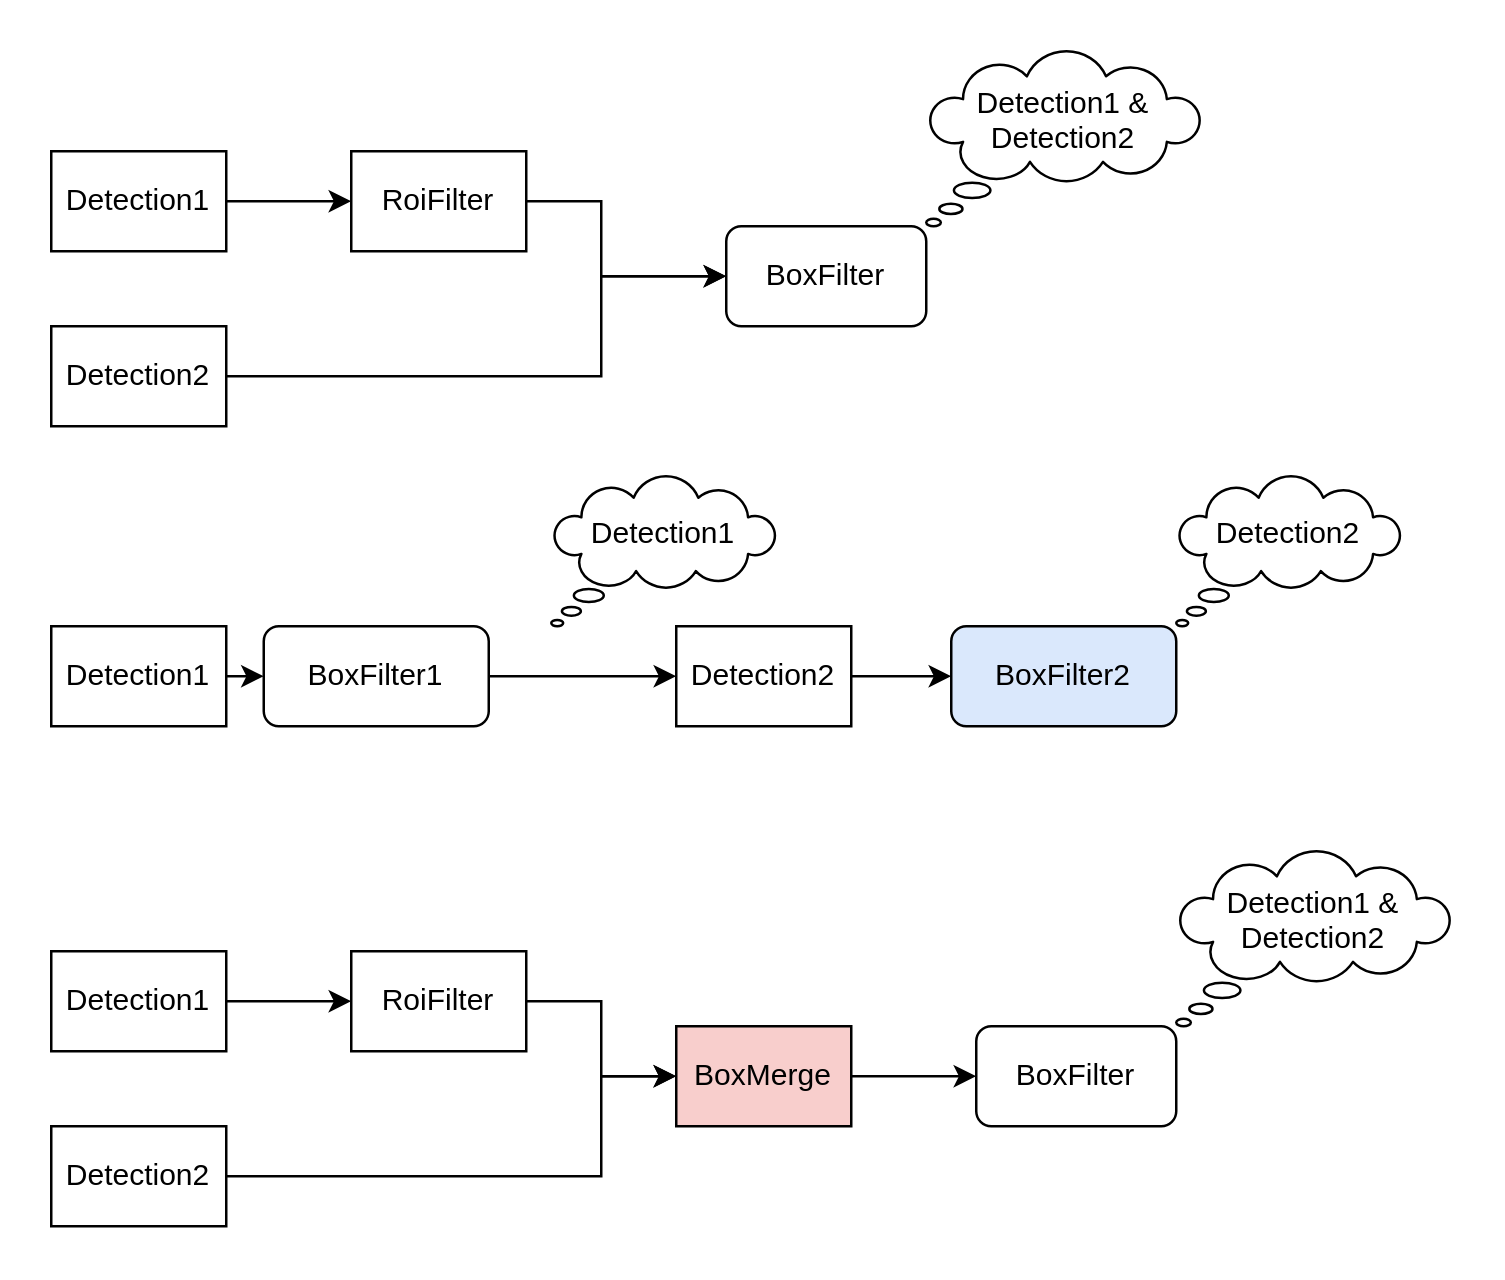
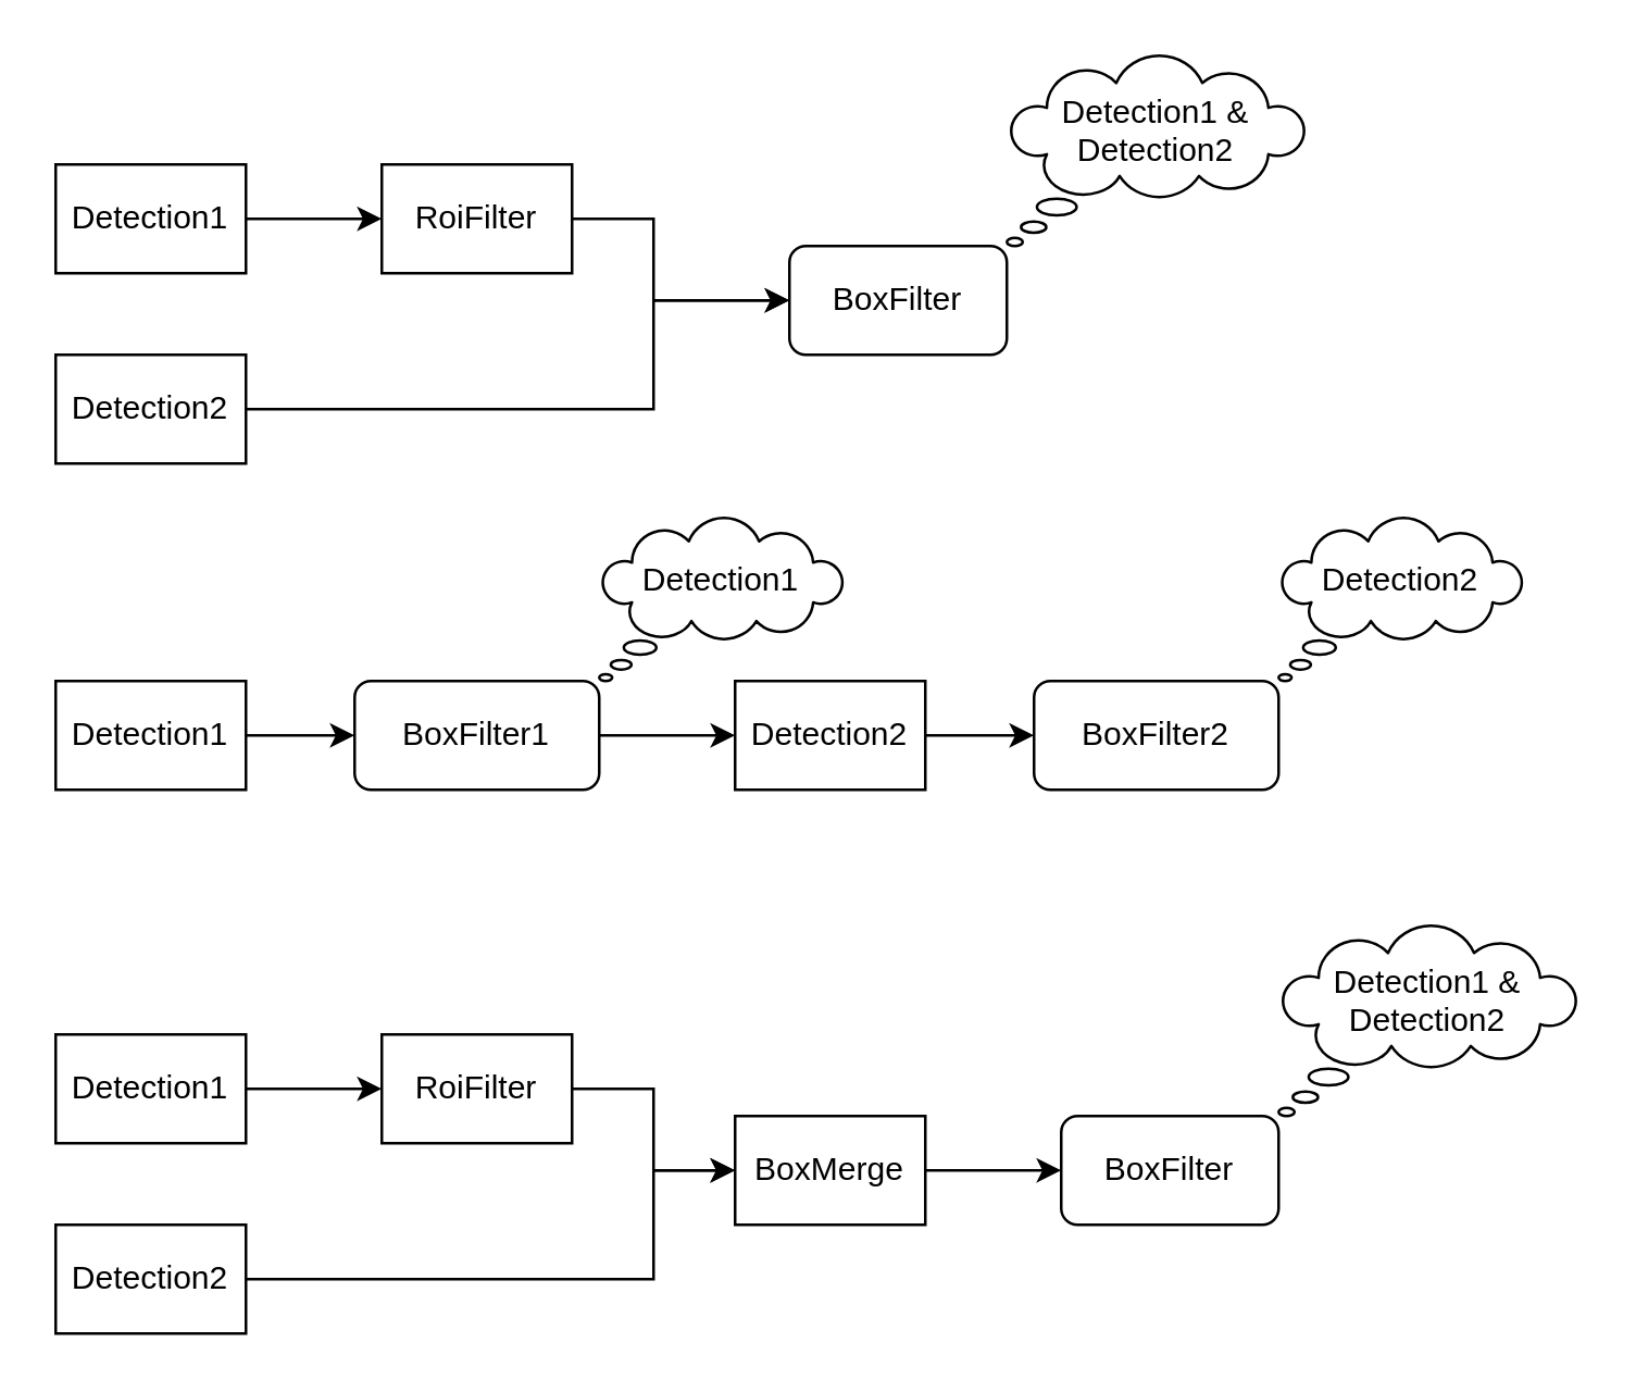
  <mxCell id="0" />
  <mxCell id="1" parent="0" />
  <mxCell id="2" style="edgeStyle=orthogonalEdgeStyle;rounded=0;orthogonalLoop=1;jettySize=auto;html=1;exitX=1;exitY=0.5;exitDx=0;exitDy=0;entryX=0;entryY=0.5;entryDx=0;entryDy=0;" edge="1" parent="1" source="3" target="7"><mxGeometry relative="1" as="geometry" /></mxCell>
  <mxCell id="3" value="Detection1" style="rounded=0;whiteSpace=wrap;html=1;" vertex="1" parent="1"><mxGeometry x="20" y="60" width="70" height="40" as="geometry" /></mxCell>
  <mxCell id="4" style="edgeStyle=orthogonalEdgeStyle;rounded=0;orthogonalLoop=1;jettySize=auto;html=1;exitX=1;exitY=0.5;exitDx=0;exitDy=0;entryX=0;entryY=0.5;entryDx=0;entryDy=0;" edge="1" parent="1" source="5" target="8"><mxGeometry relative="1" as="geometry"><mxPoint x="280" y="110" as="targetPoint" /><Array as="points"><mxPoint x="240" y="150" /><mxPoint x="240" y="110" /></Array></mxGeometry></mxCell>
  <mxCell id="5" value="Detection2" style="rounded=0;whiteSpace=wrap;html=1;" vertex="1" parent="1"><mxGeometry x="20" y="130" width="70" height="40" as="geometry" /></mxCell>
  <mxCell id="6" style="edgeStyle=orthogonalEdgeStyle;rounded=0;orthogonalLoop=1;jettySize=auto;html=1;exitX=1;exitY=0.5;exitDx=0;exitDy=0;" edge="1" parent="1" source="7" target="8"><mxGeometry relative="1" as="geometry"><Array as="points"><mxPoint x="240" y="80" /><mxPoint x="240" y="110" /></Array></mxGeometry></mxCell>
  <mxCell id="7" value="RoiFilter" style="rounded=0;whiteSpace=wrap;html=1;" vertex="1" parent="1"><mxGeometry x="140" y="60" width="70" height="40" as="geometry" /></mxCell>
  <mxCell id="8" value="BoxFilter" style="rounded=1;whiteSpace=wrap;html=1;" vertex="1" parent="1"><mxGeometry x="290" y="90" width="80" height="40" as="geometry" /></mxCell>
  <mxCell id="9" value="Detection1 &amp;amp; Detection2&lt;br&gt;&amp;nbsp;&amp;nbsp;" style="whiteSpace=wrap;html=1;shape=mxgraph.basic.cloud_callout" vertex="1" parent="1"><mxGeometry x="370" y="20" width="110" height="70" as="geometry" /></mxCell>
  <mxCell id="10" style="edgeStyle=orthogonalEdgeStyle;rounded=0;orthogonalLoop=1;jettySize=auto;html=1;exitX=1;exitY=0.5;exitDx=0;exitDy=0;entryX=0;entryY=0.5;entryDx=0;entryDy=0;" edge="1" parent="1" source="11" target="13"><mxGeometry relative="1" as="geometry" /></mxCell>
  <mxCell id="11" value="&lt;span&gt;Detection1&lt;/span&gt;" style="rounded=0;whiteSpace=wrap;html=1;" vertex="1" parent="1"><mxGeometry x="20" y="250" width="70" height="40" as="geometry" /></mxCell>
  <mxCell id="12" style="edgeStyle=orthogonalEdgeStyle;rounded=0;orthogonalLoop=1;jettySize=auto;html=1;exitX=1;exitY=0.5;exitDx=0;exitDy=0;entryX=0;entryY=0.5;entryDx=0;entryDy=0;" edge="1" parent="1" source="13" target="15"><mxGeometry relative="1" as="geometry" /></mxCell>
- <mxCell id="13" value="BoxFilter1" style="rounded=1;whiteSpace=wrap;html=1;" vertex="1" parent="1"><mxGeometry x="105" y="250" width="90" height="40" as="geometry" /></mxCell>
+ <mxCell id="13" value="BoxFilter1" style="rounded=1;whiteSpace=wrap;html=1;" vertex="1" parent="1"><mxGeometry x="130" y="250" width="90" height="40" as="geometry" /></mxCell>
  <mxCell id="14" style="edgeStyle=orthogonalEdgeStyle;rounded=0;orthogonalLoop=1;jettySize=auto;html=1;entryX=0;entryY=0.5;entryDx=0;entryDy=0;" edge="1" parent="1" source="15" target="16"><mxGeometry relative="1" as="geometry" /></mxCell>
  <mxCell id="15" value="Detection2" style="rounded=0;whiteSpace=wrap;html=1;" vertex="1" parent="1"><mxGeometry x="270" y="250" width="70" height="40" as="geometry" /></mxCell>
- <mxCell id="16" value="BoxFilter2" style="rounded=1;whiteSpace=wrap;html=1;fillColor=#dae8fc;" vertex="1" parent="1"><mxGeometry x="380" y="250" width="90" height="40" as="geometry" /></mxCell>
+ <mxCell id="16" value="BoxFilter2" style="rounded=1;whiteSpace=wrap;html=1;" vertex="1" parent="1"><mxGeometry x="380" y="250" width="90" height="40" as="geometry" /></mxCell>
  <mxCell id="17" value="Detection2&lt;br&gt;&amp;nbsp;&amp;nbsp;" style="whiteSpace=wrap;html=1;shape=mxgraph.basic.cloud_callout" vertex="1" parent="1"><mxGeometry x="470" y="190" width="90" height="60" as="geometry" /></mxCell>
  <mxCell id="18" value="Detection1&lt;br&gt;&amp;nbsp;" style="whiteSpace=wrap;html=1;shape=mxgraph.basic.cloud_callout" vertex="1" parent="1"><mxGeometry x="220" y="190" width="90" height="60" as="geometry" /></mxCell>
  <mxCell id="19" style="edgeStyle=orthogonalEdgeStyle;rounded=0;orthogonalLoop=1;jettySize=auto;html=1;exitX=1;exitY=0.5;exitDx=0;exitDy=0;entryX=0;entryY=0.5;entryDx=0;entryDy=0;" edge="1" parent="1" source="20" target="24"><mxGeometry relative="1" as="geometry" /></mxCell>
  <mxCell id="20" value="Detection1" style="rounded=0;whiteSpace=wrap;html=1;" vertex="1" parent="1"><mxGeometry x="20" y="380" width="70" height="40" as="geometry" /></mxCell>
  <mxCell id="21" style="edgeStyle=orthogonalEdgeStyle;rounded=0;orthogonalLoop=1;jettySize=auto;html=1;exitX=1;exitY=0.5;exitDx=0;exitDy=0;" edge="1" parent="1" source="22"><mxGeometry relative="1" as="geometry"><mxPoint x="270" y="430" as="targetPoint" /><Array as="points"><mxPoint x="240" y="470" /><mxPoint x="240" y="430" /></Array></mxGeometry></mxCell>
  <mxCell id="22" value="Detection2" style="rounded=0;whiteSpace=wrap;html=1;" vertex="1" parent="1"><mxGeometry x="20" y="450" width="70" height="40" as="geometry" /></mxCell>
  <mxCell id="23" style="edgeStyle=orthogonalEdgeStyle;rounded=0;orthogonalLoop=1;jettySize=auto;html=1;entryX=0;entryY=0.5;entryDx=0;entryDy=0;" edge="1" parent="1" source="24" target="28"><mxGeometry relative="1" as="geometry" /></mxCell>
  <mxCell id="24" value="RoiFilter" style="rounded=0;whiteSpace=wrap;html=1;" vertex="1" parent="1"><mxGeometry x="140" y="380" width="70" height="40" as="geometry" /></mxCell>
  <mxCell id="25" value="BoxFilter" style="rounded=1;whiteSpace=wrap;html=1;" vertex="1" parent="1"><mxGeometry x="390" y="410" width="80" height="40" as="geometry" /></mxCell>
  <mxCell id="26" value="Detection1 &amp;amp; Detection2&lt;br&gt;&amp;nbsp;&amp;nbsp;" style="whiteSpace=wrap;html=1;shape=mxgraph.basic.cloud_callout" vertex="1" parent="1"><mxGeometry x="470" y="340" width="110" height="70" as="geometry" /></mxCell>
  <mxCell id="27" style="edgeStyle=orthogonalEdgeStyle;rounded=0;orthogonalLoop=1;jettySize=auto;html=1;entryX=0;entryY=0.5;entryDx=0;entryDy=0;" edge="1" parent="1" source="28" target="25"><mxGeometry relative="1" as="geometry" /></mxCell>
- <mxCell id="28" value="BoxMerge" style="rounded=0;whiteSpace=wrap;html=1;fillColor=#f8cecc;" vertex="1" parent="1"><mxGeometry x="270" y="410" width="70" height="40" as="geometry" /></mxCell>
+ <mxCell id="28" value="BoxMerge" style="rounded=0;whiteSpace=wrap;html=1;" vertex="1" parent="1"><mxGeometry x="270" y="410" width="70" height="40" as="geometry" /></mxCell>
